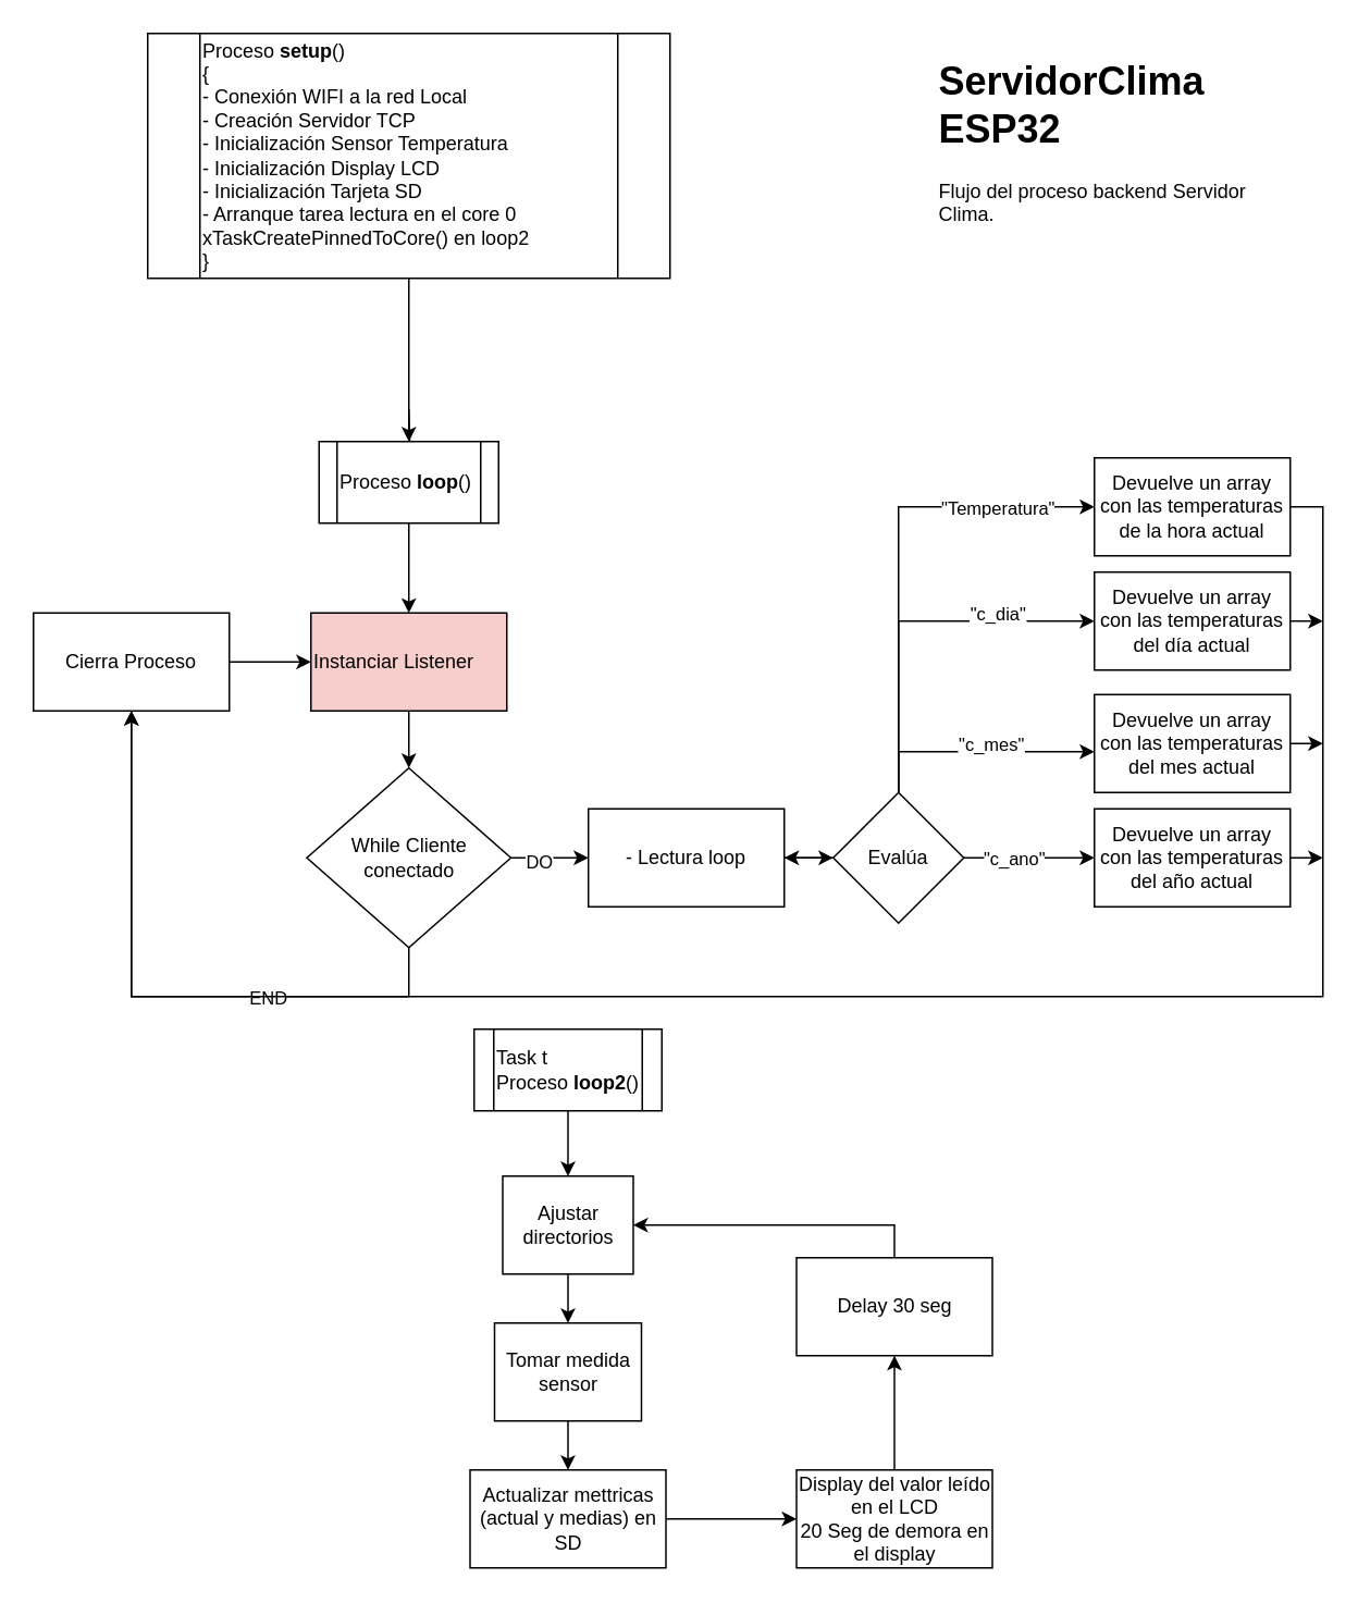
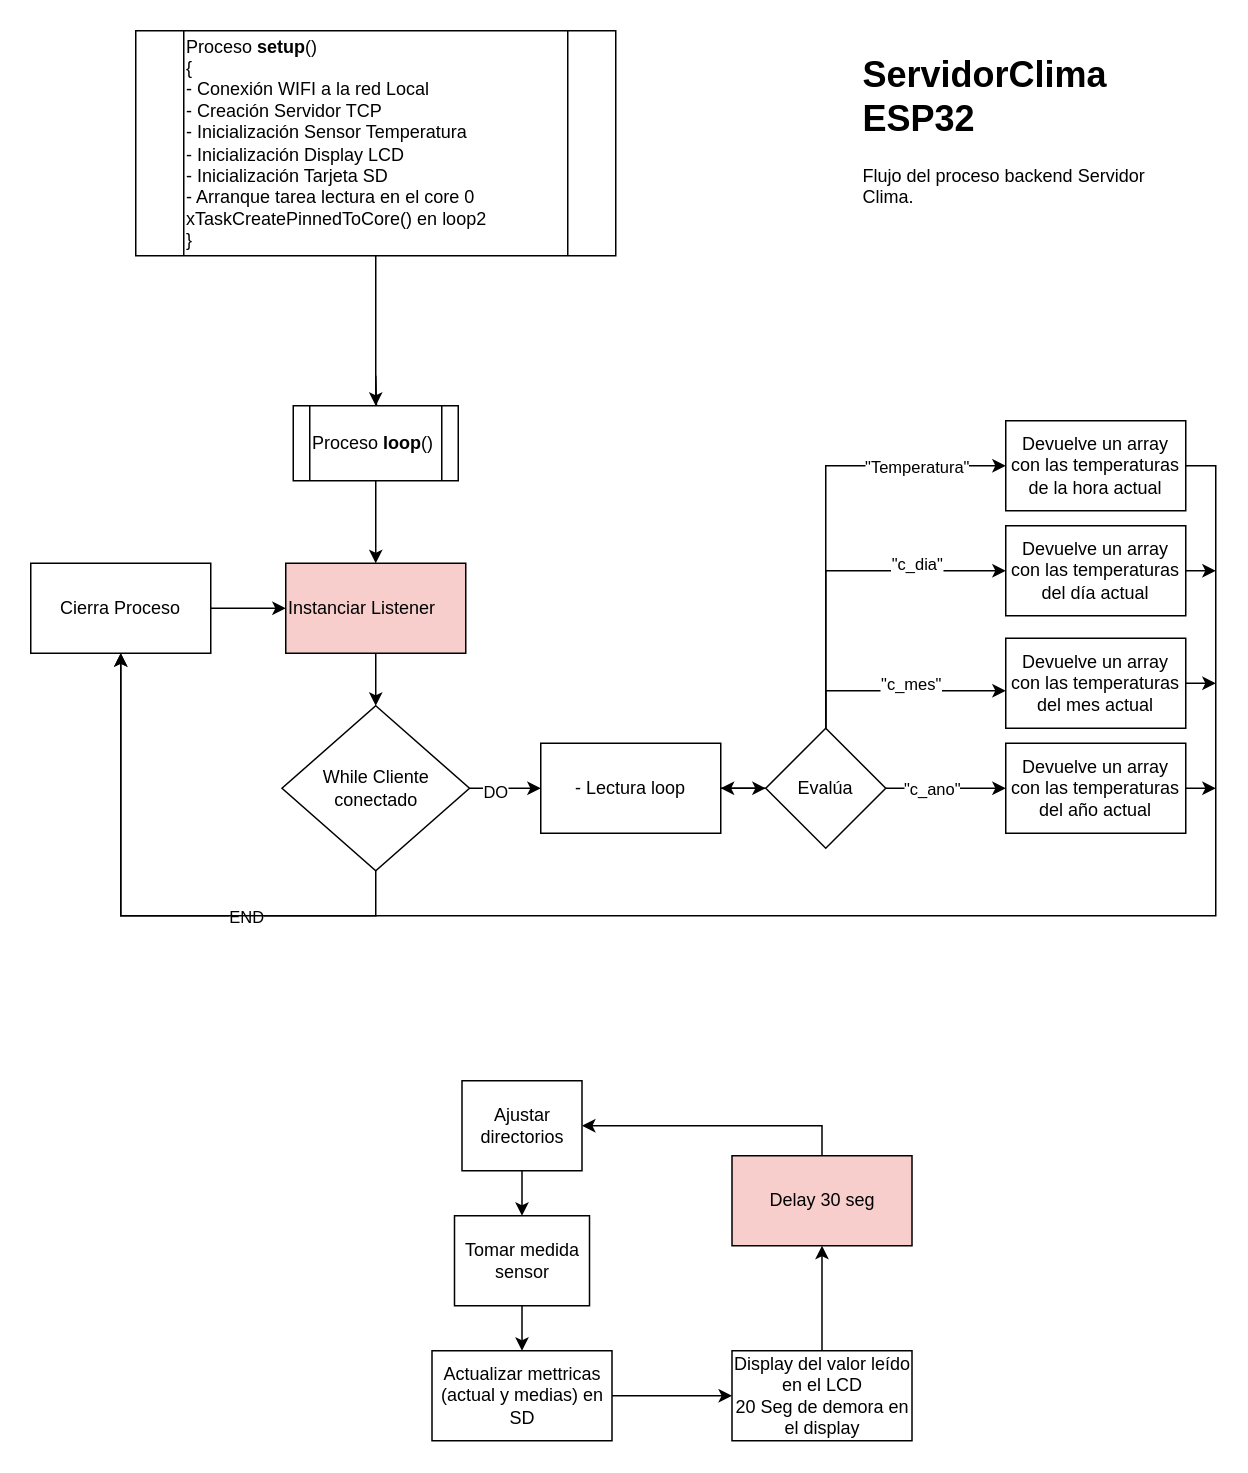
  <mxCell id="0" />
  <mxCell id="1" parent="0" />
  <mxCell id="2" value="" style="edgeStyle=orthogonalEdgeStyle;rounded=0;orthogonalLoop=1;jettySize=auto;html=1;" parent="1" target="6" edge="1"><mxGeometry relative="1" as="geometry"><mxPoint x="250" y="250" as="sourcePoint" /></mxGeometry></mxCell>
  <mxCell id="3" value="" style="edgeStyle=orthogonalEdgeStyle;rounded=0;orthogonalLoop=1;jettySize=auto;html=1;" edge="1" parent="1" source="4" target="6"><mxGeometry relative="1" as="geometry" /></mxCell>
  <mxCell id="4" value="&lt;div&gt;&lt;div&gt;Proceso &lt;b&gt;setup&lt;/b&gt;()&lt;/div&gt;&lt;span&gt;&lt;div&gt;&lt;span&gt;{&lt;/span&gt;&lt;/div&gt;&lt;div&gt;&lt;span&gt;- Conexión WIFI a la red Local&lt;/span&gt;&lt;br&gt;&lt;/div&gt;&lt;/span&gt;&lt;/div&gt;&lt;div&gt;&lt;div&gt;- Creación Servidor TCP&lt;/div&gt;&lt;span&gt;&lt;div&gt;&lt;span&gt;- Inicialización Sensor Temperatura&lt;/span&gt;&lt;/div&gt;&lt;div&gt;&lt;span&gt;- Inicialización Display LCD&lt;/span&gt;&lt;/div&gt;&lt;div&gt;&lt;span&gt;- Inicialización Tarjeta SD&amp;nbsp;&lt;/span&gt;&lt;/div&gt;&lt;div&gt;&lt;span&gt;- Arranque tarea lectura en el core 0 &lt;/span&gt;&lt;span&gt;xTaskCreatePinnedToCore()&lt;/span&gt;&lt;span&gt;&amp;nbsp;en loop2&lt;/span&gt;&lt;/div&gt;&lt;div&gt;&lt;span&gt;}&amp;nbsp;&lt;/span&gt;&lt;/div&gt;&lt;/span&gt;&lt;/div&gt;" style="shape=process;whiteSpace=wrap;html=1;backgroundOutline=1;align=left;" parent="1" vertex="1"><mxGeometry x="90" y="20" width="320" height="150" as="geometry" /></mxCell>
  <mxCell id="5" value="" style="edgeStyle=orthogonalEdgeStyle;rounded=0;orthogonalLoop=1;jettySize=auto;html=1;" parent="1" source="6" target="8" edge="1"><mxGeometry relative="1" as="geometry" /></mxCell>
  <mxCell id="6" value="Proceso &lt;b&gt;loop&lt;/b&gt;()" style="shape=process;whiteSpace=wrap;html=1;backgroundOutline=1;align=left;" parent="1" vertex="1"><mxGeometry x="195" y="270" width="110" height="50" as="geometry" /></mxCell>
  <mxCell id="7" value="" style="edgeStyle=orthogonalEdgeStyle;rounded=0;orthogonalLoop=1;jettySize=auto;html=1;entryX=0.5;entryY=0;entryDx=0;entryDy=0;" parent="1" source="8" target="13" edge="1"><mxGeometry relative="1" as="geometry"><mxPoint x="430" y="390" as="targetPoint" /></mxGeometry></mxCell>
  <mxCell id="8" value="Instanciar Listener" style="whiteSpace=wrap;html=1;align=left;fillColor=#f8cecc;" parent="1" vertex="1"><mxGeometry x="190" y="375" width="120" height="60" as="geometry" /></mxCell>
  <mxCell id="9" value="" style="edgeStyle=orthogonalEdgeStyle;rounded=0;orthogonalLoop=1;jettySize=auto;html=1;exitX=0.5;exitY=1;exitDx=0;exitDy=0;entryX=0.5;entryY=1;entryDx=0;entryDy=0;" parent="1" source="13" target="15" edge="1"><mxGeometry relative="1" as="geometry"><mxPoint x="250" y="620" as="targetPoint" /><Array as="points"><mxPoint x="250" y="610" /><mxPoint x="80" y="610" /></Array></mxGeometry></mxCell>
  <mxCell id="10" value="END" style="edgeLabel;html=1;align=center;verticalAlign=middle;resizable=0;points=[];" parent="9" vertex="1" connectable="0"><mxGeometry x="-0.376" relative="1" as="geometry"><mxPoint as="offset" /></mxGeometry></mxCell>
  <mxCell id="11" value="" style="edgeStyle=orthogonalEdgeStyle;rounded=0;orthogonalLoop=1;jettySize=auto;html=1;" parent="1" source="13" target="17" edge="1"><mxGeometry relative="1" as="geometry" /></mxCell>
  <mxCell id="12" value="DO" style="edgeLabel;html=1;align=center;verticalAlign=middle;resizable=0;points=[];" parent="11" vertex="1" connectable="0"><mxGeometry x="-0.29" y="-2" relative="1" as="geometry"><mxPoint as="offset" /></mxGeometry></mxCell>
  <mxCell id="13" value="While Cliente conectado" style="rhombus;whiteSpace=wrap;html=1;" parent="1" vertex="1"><mxGeometry x="187.5" y="470" width="125" height="110" as="geometry" /></mxCell>
  <mxCell id="14" value="" style="edgeStyle=orthogonalEdgeStyle;rounded=0;orthogonalLoop=1;jettySize=auto;html=1;" parent="1" source="15" target="8" edge="1"><mxGeometry relative="1" as="geometry" /></mxCell>
  <mxCell id="15" value="Cierra Proceso" style="whiteSpace=wrap;html=1;" parent="1" vertex="1"><mxGeometry x="20" y="375" width="120" height="60" as="geometry" /></mxCell>
  <mxCell id="16" value="" style="edgeStyle=orthogonalEdgeStyle;rounded=0;orthogonalLoop=1;jettySize=auto;html=1;" parent="1" source="17" edge="1"><mxGeometry relative="1" as="geometry"><mxPoint x="510" y="525" as="targetPoint" /></mxGeometry></mxCell>
  <mxCell id="17" value="&lt;div style=&quot;text-align: left&quot;&gt;- Lectura loop&lt;/div&gt;" style="whiteSpace=wrap;html=1;" parent="1" vertex="1"><mxGeometry x="360" y="495" width="120" height="60" as="geometry" /></mxCell>
  <mxCell id="18" value="&lt;h1&gt;ServidorClima ESP32&lt;/h1&gt;&lt;p&gt;Flujo del proceso backend Servidor Clima.&amp;nbsp;&lt;/p&gt;" style="text;html=1;strokeColor=none;fillColor=none;spacing=5;spacingTop=-20;whiteSpace=wrap;overflow=hidden;rounded=0;" parent="1" vertex="1"><mxGeometry x="570" y="30" width="220" height="120" as="geometry" /></mxCell>
  <mxCell id="19" style="edgeStyle=orthogonalEdgeStyle;rounded=0;orthogonalLoop=1;jettySize=auto;html=1;exitX=1;exitY=0.5;exitDx=0;exitDy=0;" parent="1" source="20" edge="1"><mxGeometry relative="1" as="geometry"><mxPoint x="810" y="455" as="targetPoint" /></mxGeometry></mxCell>
  <mxCell id="20" value="Devuelve un array con las temperaturas del mes actual" style="whiteSpace=wrap;html=1;" parent="1" vertex="1"><mxGeometry x="670" y="425" width="120" height="60" as="geometry" /></mxCell>
  <mxCell id="21" style="edgeStyle=orthogonalEdgeStyle;rounded=0;orthogonalLoop=1;jettySize=auto;html=1;exitX=1;exitY=0.5;exitDx=0;exitDy=0;" parent="1" source="22" edge="1"><mxGeometry relative="1" as="geometry"><mxPoint x="810" y="380" as="targetPoint" /></mxGeometry></mxCell>
  <mxCell id="22" value="Devuelve un array con las temperaturas del día actual" style="whiteSpace=wrap;html=1;" parent="1" vertex="1"><mxGeometry x="670" y="350" width="120" height="60" as="geometry" /></mxCell>
  <mxCell id="23" style="edgeStyle=orthogonalEdgeStyle;rounded=0;orthogonalLoop=1;jettySize=auto;html=1;exitX=1;exitY=0.5;exitDx=0;exitDy=0;entryX=0.5;entryY=1;entryDx=0;entryDy=0;" parent="1" source="24" target="15" edge="1"><mxGeometry relative="1" as="geometry"><mxPoint x="300" y="670" as="targetPoint" /><Array as="points"><mxPoint x="810" y="310" /><mxPoint x="810" y="610" /><mxPoint x="80" y="610" /></Array></mxGeometry></mxCell>
  <mxCell id="24" value="Devuelve un array con las temperaturas de la hora actual" style="whiteSpace=wrap;html=1;" parent="1" vertex="1"><mxGeometry x="670" y="280" width="120" height="60" as="geometry" /></mxCell>
  <mxCell id="25" value="" style="edgeStyle=orthogonalEdgeStyle;rounded=0;orthogonalLoop=1;jettySize=auto;html=1;" parent="1" source="34" target="17" edge="1"><mxGeometry relative="1" as="geometry" /></mxCell>
  <mxCell id="26" style="edgeStyle=orthogonalEdgeStyle;rounded=0;orthogonalLoop=1;jettySize=auto;html=1;entryX=0;entryY=0.5;entryDx=0;entryDy=0;" parent="1" source="34" target="24" edge="1"><mxGeometry relative="1" as="geometry"><Array as="points"><mxPoint x="550" y="310" /></Array></mxGeometry></mxCell>
  <mxCell id="27" value="&quot;Temperatura&quot;" style="edgeLabel;html=1;align=center;verticalAlign=middle;resizable=0;points=[];" parent="26" vertex="1" connectable="0"><mxGeometry x="-0.031" y="-2" relative="1" as="geometry"><mxPoint x="58" y="-32" as="offset" /></mxGeometry></mxCell>
  <mxCell id="28" style="edgeStyle=orthogonalEdgeStyle;rounded=0;orthogonalLoop=1;jettySize=auto;html=1;entryX=0;entryY=0.5;entryDx=0;entryDy=0;" parent="1" source="34" target="22" edge="1"><mxGeometry relative="1" as="geometry"><Array as="points"><mxPoint x="550" y="380" /></Array></mxGeometry></mxCell>
  <mxCell id="29" value="&quot;c_dia&quot;" style="edgeLabel;html=1;align=center;verticalAlign=middle;resizable=0;points=[];" parent="28" vertex="1" connectable="0"><mxGeometry x="-0.24" y="1" relative="1" as="geometry"><mxPoint x="61" y="-24" as="offset" /></mxGeometry></mxCell>
  <mxCell id="30" style="edgeStyle=orthogonalEdgeStyle;rounded=0;orthogonalLoop=1;jettySize=auto;html=1;exitX=0.5;exitY=0;exitDx=0;exitDy=0;entryX=0;entryY=0.5;entryDx=0;entryDy=0;" parent="1" edge="1"><mxGeometry relative="1" as="geometry"><mxPoint x="550" y="515" as="sourcePoint" /><mxPoint x="670" y="460" as="targetPoint" /><Array as="points"><mxPoint x="550" y="460" /></Array></mxGeometry></mxCell>
  <mxCell id="31" value="&quot;c_mes&quot;" style="edgeLabel;html=1;align=center;verticalAlign=middle;resizable=0;points=[];" parent="30" vertex="1" connectable="0"><mxGeometry x="-0.05" y="-2" relative="1" as="geometry"><mxPoint x="28" y="-7" as="offset" /></mxGeometry></mxCell>
  <mxCell id="32" style="edgeStyle=orthogonalEdgeStyle;rounded=0;orthogonalLoop=1;jettySize=auto;html=1;exitX=1;exitY=0.5;exitDx=0;exitDy=0;entryX=0;entryY=0.5;entryDx=0;entryDy=0;" parent="1" source="34" target="36" edge="1"><mxGeometry relative="1" as="geometry" /></mxCell>
  <mxCell id="33" value="&quot;c_ano&quot;" style="edgeLabel;html=1;align=center;verticalAlign=middle;resizable=0;points=[];" parent="32" vertex="1" connectable="0"><mxGeometry x="-0.74" relative="1" as="geometry"><mxPoint x="20" as="offset" /></mxGeometry></mxCell>
  <mxCell id="34" value="Evalúa" style="rhombus;whiteSpace=wrap;html=1;" parent="1" vertex="1"><mxGeometry x="510" y="485" width="80" height="80" as="geometry" /></mxCell>
  <mxCell id="35" style="edgeStyle=orthogonalEdgeStyle;rounded=0;orthogonalLoop=1;jettySize=auto;html=1;exitX=1;exitY=0.5;exitDx=0;exitDy=0;" parent="1" source="36" edge="1"><mxGeometry relative="1" as="geometry"><mxPoint x="810" y="525" as="targetPoint" /></mxGeometry></mxCell>
  <mxCell id="36" value="Devuelve un array con las temperaturas del año actual" style="whiteSpace=wrap;html=1;" parent="1" vertex="1"><mxGeometry x="670" y="495" width="120" height="60" as="geometry" /></mxCell>
- <mxCell id="37" value="" style="edgeStyle=orthogonalEdgeStyle;rounded=0;orthogonalLoop=1;jettySize=auto;html=1;exitX=0.5;exitY=1;exitDx=0;exitDy=0;entryX=0.5;entryY=0;entryDx=0;entryDy=0;" parent="1" source="40" target="39" edge="1"><mxGeometry relative="1" as="geometry"><mxPoint x="170" y="770" as="sourcePoint" /><mxPoint x="348" y="760" as="targetPoint" /></mxGeometry></mxCell>
  <mxCell id="38" value="" style="edgeStyle=orthogonalEdgeStyle;rounded=0;orthogonalLoop=1;jettySize=auto;html=1;" edge="1" parent="1" source="39" target="42"><mxGeometry relative="1" as="geometry" /></mxCell>
  <mxCell id="39" value="Ajustar directorios" style="whiteSpace=wrap;html=1;" parent="1" vertex="1"><mxGeometry x="307.5" y="720" width="80" height="60" as="geometry" /></mxCell>
- <mxCell id="40" value="Task t&lt;br&gt;Proceso &lt;b&gt;loop2&lt;/b&gt;()" style="shape=process;whiteSpace=wrap;html=1;backgroundOutline=1;align=left;" vertex="1" parent="1"><mxGeometry x="290" y="630" width="115" height="50" as="geometry" /></mxCell>
  <mxCell id="41" value="" style="edgeStyle=orthogonalEdgeStyle;rounded=0;orthogonalLoop=1;jettySize=auto;html=1;" edge="1" parent="1" source="42" target="45"><mxGeometry relative="1" as="geometry" /></mxCell>
  <mxCell id="42" value="Tomar medida sensor" style="whiteSpace=wrap;html=1;" vertex="1" parent="1"><mxGeometry x="302.5" y="810" width="90" height="60" as="geometry" /></mxCell>
  <mxCell id="43" value="" style="edgeStyle=orthogonalEdgeStyle;rounded=0;orthogonalLoop=1;jettySize=auto;html=1;" edge="1" parent="1"><mxGeometry relative="1" as="geometry"><mxPoint x="545" y="920" as="sourcePoint" /></mxGeometry></mxCell>
  <mxCell id="44" value="" style="edgeStyle=orthogonalEdgeStyle;rounded=0;orthogonalLoop=1;jettySize=auto;html=1;" edge="1" parent="1" source="45" target="47"><mxGeometry relative="1" as="geometry" /></mxCell>
  <mxCell id="45" value="Actualizar mettricas (actual y medias) en SD" style="whiteSpace=wrap;html=1;" vertex="1" parent="1"><mxGeometry x="287.5" y="900" width="120" height="60" as="geometry" /></mxCell>
  <mxCell id="46" value="" style="edgeStyle=orthogonalEdgeStyle;rounded=0;orthogonalLoop=1;jettySize=auto;html=1;" edge="1" parent="1" source="47" target="49"><mxGeometry relative="1" as="geometry" /></mxCell>
  <mxCell id="47" value="Display del valor leído en el LCD&lt;br&gt;20 Seg de demora en el display" style="whiteSpace=wrap;html=1;" vertex="1" parent="1"><mxGeometry x="487.5" y="900" width="120" height="60" as="geometry" /></mxCell>
  <mxCell id="48" style="edgeStyle=orthogonalEdgeStyle;rounded=0;orthogonalLoop=1;jettySize=auto;html=1;exitX=0.5;exitY=0;exitDx=0;exitDy=0;" edge="1" parent="1" source="49" target="39"><mxGeometry relative="1" as="geometry" /></mxCell>
- <mxCell id="49" value="Delay 30 seg" style="whiteSpace=wrap;html=1;" vertex="1" parent="1"><mxGeometry x="487.5" y="770" width="120" height="60" as="geometry" /></mxCell>
+ <mxCell id="49" value="Delay 30 seg" style="whiteSpace=wrap;html=1;fillColor=#f8cecc;" vertex="1" parent="1"><mxGeometry x="487.5" y="770" width="120" height="60" as="geometry" /></mxCell>
